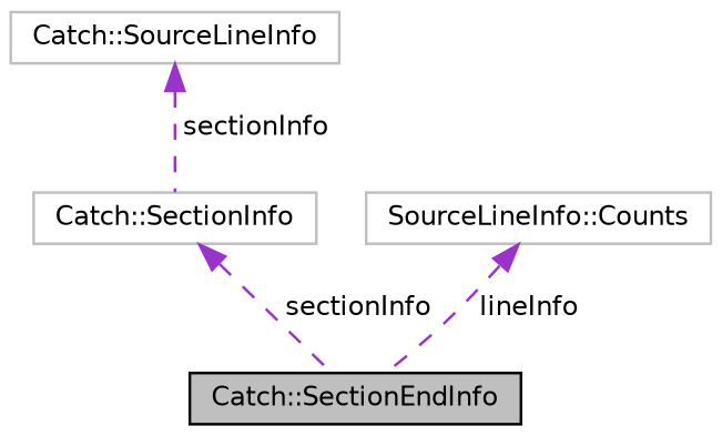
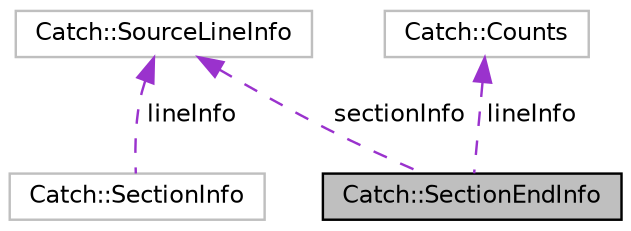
  digraph {
    node [color=grey75 fillcolor=white fontname=Helvetica fontsize=10 shape=record style=filled]
    edge [color=darkorchid3 dir=back fontname=Helvetica fontsize=10 labelfontname=Helvetica labelfontsize=10 style=dashed]
    n1 [color=black fillcolor=grey75 fontcolor=black height=0.2 label="Catch::SectionEndInfo" width=0.4]
    n2 [height=0.2 label="Catch::SectionInfo" width=0.4]
    n3 [height=0.2 label="Catch::SourceLineInfo" width=0.4]
-   n4 [height=0.2 label="SourceLineInfo::Counts" width=0.4]
-   n2 -> n1 [label=" sectionInfo"]
-   n3 -> n2 [label=" sectionInfo"]
+   n4 [height=0.2 label="Catch::Counts" width=0.4]
+   n3 -> n1 [label=" sectionInfo"]
+   n3 -> n2 [label=" lineInfo"]
    n4 -> n1 [label=" lineInfo"]
  }
